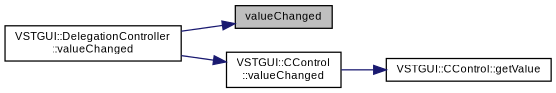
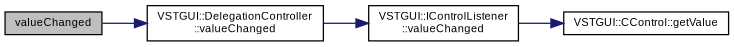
  digraph {
    rankdir=LR
    node [color=black fontname=Arial fontsize=9 shape=record]
    edge [color=midnightblue fontname=Arial fontsize=9 labelfontname=Arial labelfontsize=9 style=solid]
    n1 [fillcolor=grey75 fontcolor=black height=0.2 label=valueChanged style=filled width=0.4]
    n2 [height=0.2 label="VSTGUI::DelegationController\l::valueChanged" width=0.4]
    n3 [height=0.2 label="VSTGUI::CControl::getValue" width=0.4]
-   n4 [height=0.2 label="VSTGUI::CControl\l::valueChanged" width=0.4]
-   n2 -> n1
+   n4 [height=0.2 label="VSTGUI::IControlListener\l::valueChanged" width=0.4]
+   n1 -> n2
    n2 -> n4
    n4 -> n3
  }
